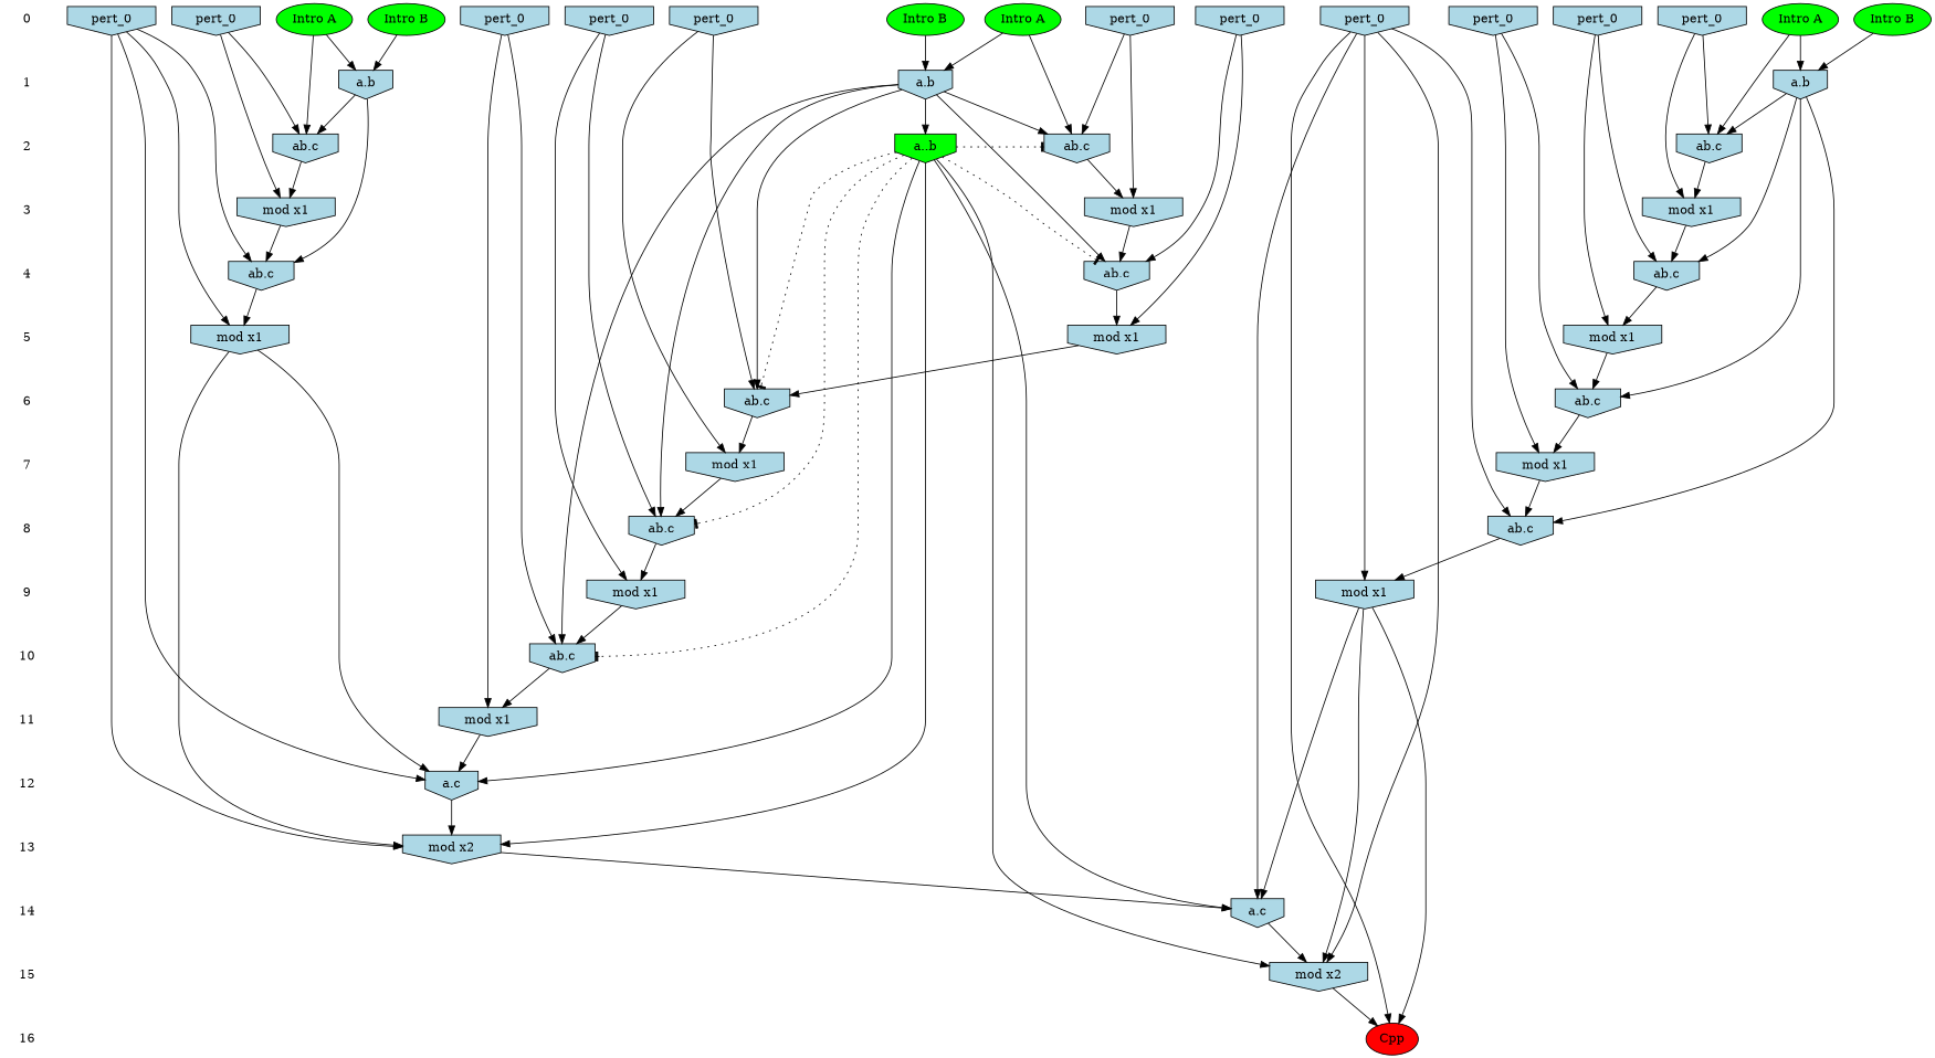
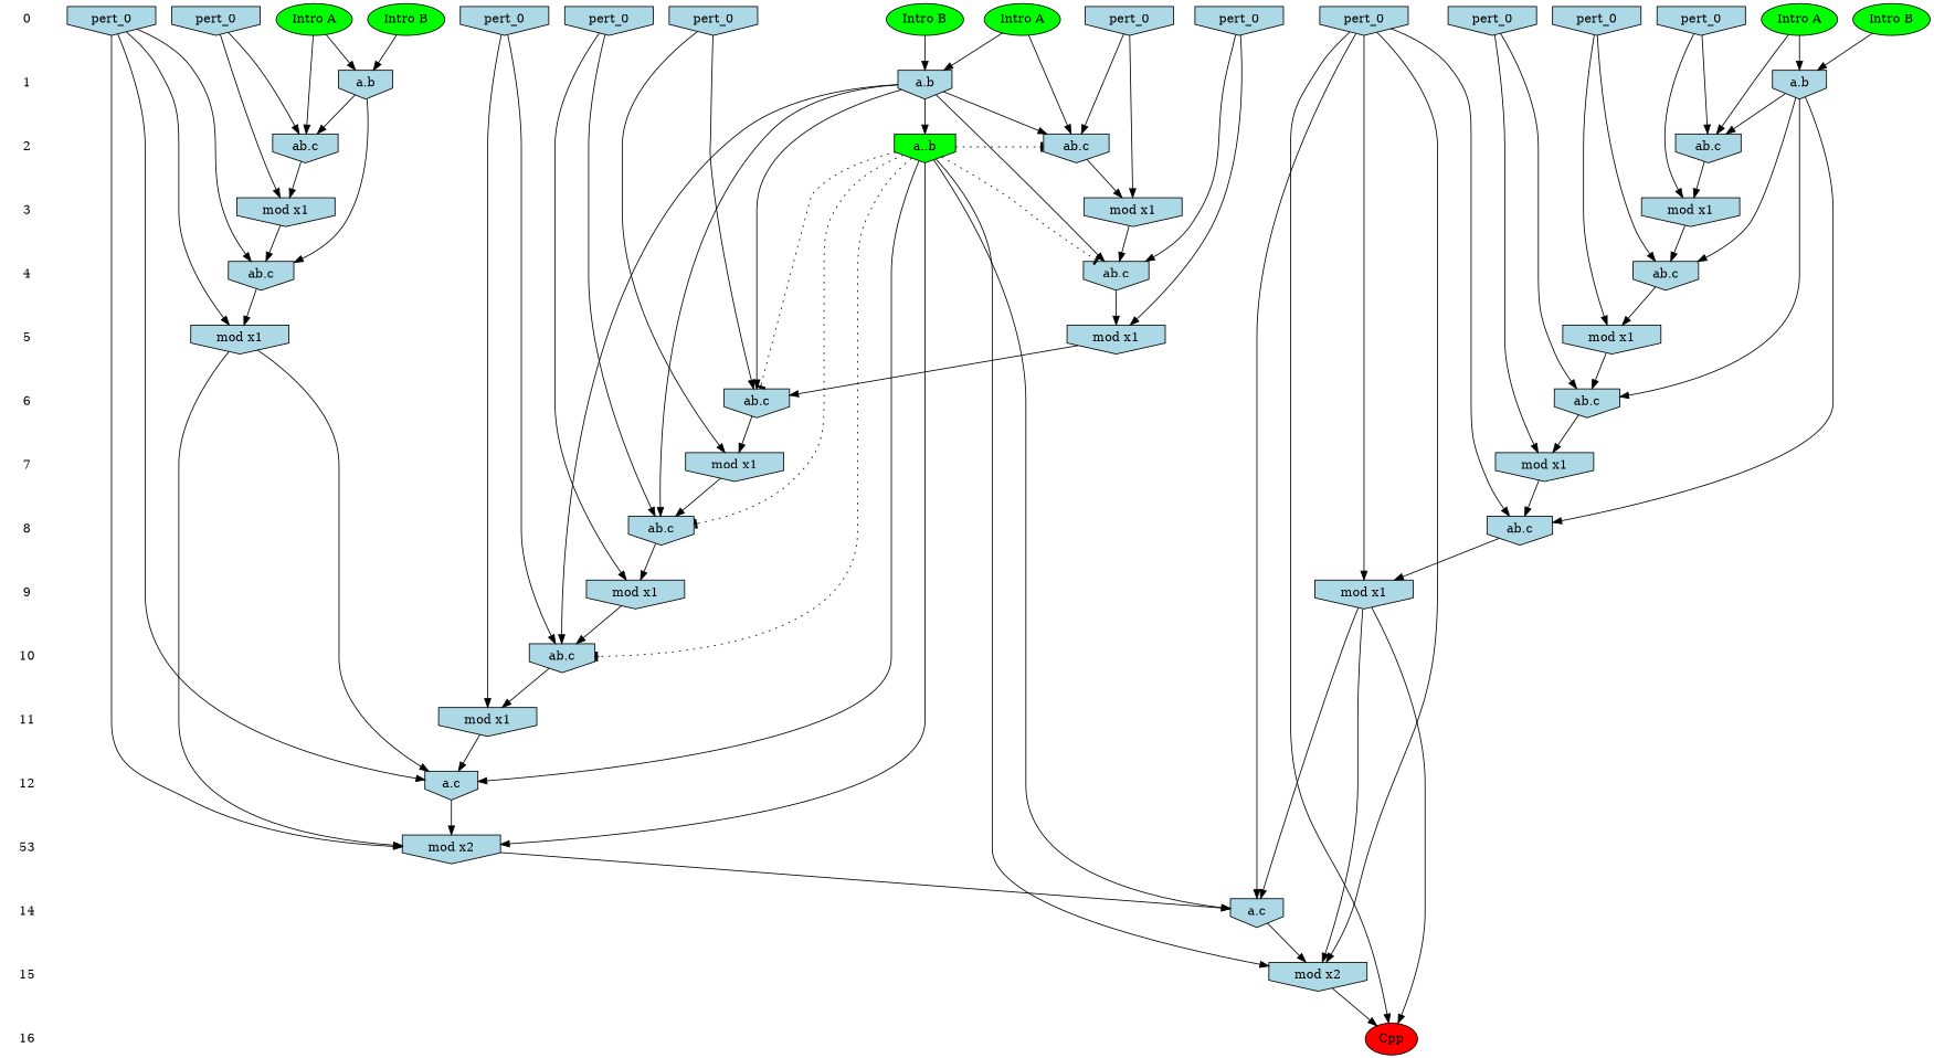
  digraph {
    ranksep=.5
    node [shape=invhouse fillcolor=lightblue style=filled]
    0 [shape=plaintext fillcolor="" style=""]
    n2 [fillcolor=green label="Intro A" shape=""]
    n3 [fillcolor=green label="Intro B" shape=""]
    n4 [fillcolor=green label="Intro A" shape=""]
    n5 [fillcolor=green label="Intro A" shape=""]
    n6 [fillcolor=green label="Intro B" shape=""]
    n7 [fillcolor=green label="Intro B" shape=""]
    n8 [label=pert_0]
    n9 [label=pert_0]
    n10 [label=pert_0]
    n11 [label=pert_0]
    n12 [label=pert_0]
    n13 [label=pert_0]
    n14 [label=pert_0]
    n15 [label=pert_0]
    n16 [label=pert_0]
    n17 [label=pert_0]
    n18 [label=pert_0]
    1 [shape=plaintext fillcolor="" style=""]
    n20 [label="a.b"]
    n21 [label="a.b"]
    n22 [label="a.b"]
    2 [shape=plaintext fillcolor="" style=""]
    n24 [label="ab.c"]
    n25 [label="ab.c"]
    n26 [label="ab.c"]
    n27 [fillcolor=green label="a..b"]
    3 [shape=plaintext fillcolor="" style=""]
    n29 [label="mod x1"]
    n30 [label="mod x1"]
    n31 [label="mod x1"]
    4 [shape=plaintext fillcolor="" style=""]
    n33 [label="ab.c"]
    n34 [label="ab.c"]
    n35 [label="ab.c"]
    5 [shape=plaintext fillcolor="" style=""]
    n37 [label="mod x1"]
    n38 [label="mod x1"]
    n39 [label="mod x1"]
    6 [shape=plaintext fillcolor="" style=""]
    n41 [label="ab.c"]
    n42 [label="ab.c"]
    7 [shape=plaintext fillcolor="" style=""]
    n44 [label="mod x1"]
    n45 [label="mod x1"]
    8 [shape=plaintext fillcolor="" style=""]
    n47 [label="ab.c"]
    n48 [label="ab.c"]
    9 [shape=plaintext fillcolor="" style=""]
    n50 [label="mod x1"]
    n51 [label="mod x1"]
    10 [shape=plaintext fillcolor="" style=""]
    n53 [label="ab.c"]
    11 [shape=plaintext fillcolor="" style=""]
    n55 [label="mod x1"]
    12 [shape=plaintext fillcolor="" style=""]
    n57 [label="a.c"]
-   13 [shape=plaintext fillcolor="" style=""]
+   13 [shape=plaintext label=53 fillcolor="" style=""]
    n59 [label="mod x2"]
    14 [shape=plaintext fillcolor="" style=""]
    n61 [label="a.c"]
    15 [shape=plaintext fillcolor="" style=""]
    n63 [label="mod x2"]
    16 [shape=plaintext fillcolor="" style=""]
    n65 [fillcolor=red label=Cpp shape=""]
    subgraph sub_1 {
      rank=same
      0
      n2
      n3
      n4
      n5
      n6
      n7
      n8
      n9
      n10
      n11
      n12
      n13
      n14
      n15
      n16
      n17
      n18
    }
    subgraph sub_2 {
      rank=same
      1
      n20
      n21
      n22
    }
    subgraph sub_3 {
      rank=same
      2
      n24
      n25
      n26
      n27
    }
    subgraph sub_4 {
      rank=same
      3
      n29
      n30
      n31
    }
    subgraph sub_5 {
      rank=same
      4
      n33
      n34
      n35
    }
    subgraph sub_6 {
      rank=same
      5
      n37
      n38
      n39
    }
    subgraph sub_7 {
      rank=same
      6
      n41
      n42
    }
    subgraph sub_8 {
      rank=same
      7
      n44
      n45
    }
    subgraph sub_9 {
      rank=same
      8
      n47
      n48
    }
    subgraph sub_10 {
      rank=same
      9
      n50
      n51
    }
    subgraph sub_11 {
      rank=same
      10
      n53
    }
    subgraph sub_12 {
      rank=same
      11
      n55
    }
    subgraph sub_13 {
      rank=same
      12
      n57
    }
    subgraph sub_14 {
      rank=same
      13
      n59
    }
    subgraph sub_15 {
      rank=same
      14
      n61
    }
    subgraph sub_16 {
      rank=same
      15
      n63
    }
    subgraph sub_17 {
      rank=same
      16
      n65
    }
    0 -> 1 [style=invis]
    n2 -> n20
    n2 -> n25
    n3 -> n20
    n4 -> n22
    n4 -> n26
    n5 -> n21
    n5 -> n24
    n6 -> n22
    n7 -> n21
    n8 -> n24
    n8 -> n31
    n9 -> n41
    n9 -> n44
    n10 -> n47
    n10 -> n51
    n11 -> n25
    n11 -> n30
    n12 -> n42
    n12 -> n45
    n13 -> n34
    n13 -> n39
    n14 -> n53
    n14 -> n55
    n15 -> n48
    n15 -> n50
    n15 -> n61
    n15 -> n63
    n15 -> n65
    n16 -> n26
    n16 -> n29
    n17 -> n33
    n17 -> n37
    n17 -> n57
    n17 -> n59
    n18 -> n35
    n18 -> n38
    1 -> 2 [style=invis]
    n20 -> n25
    n20 -> n34
    n20 -> n42
    n20 -> n48
    n21 -> n24
    n21 -> n27
    n21 -> n35
    n21 -> n41
    n21 -> n47
    n21 -> n53
    n22 -> n26
    n22 -> n33
    2 -> 3 [style=invis]
    n24 -> n31
    n25 -> n30
    n26 -> n29
    n27 -> n24 [arrowhead=tee style=dotted]
    n27 -> n35 [arrowhead=tee style=dotted]
    n27 -> n41 [arrowhead=tee style=dotted]
    n27 -> n47 [arrowhead=tee style=dotted]
    n27 -> n53 [arrowhead=tee style=dotted]
    n27 -> n57
    n27 -> n59
    n27 -> n61
    n27 -> n63
    3 -> 4 [style=invis]
    n29 -> n33
    n30 -> n34
    n31 -> n35
    4 -> 5 [style=invis]
    n33 -> n37
    n34 -> n39
    n35 -> n38
    5 -> 6 [style=invis]
    n37 -> n57
    n37 -> n59
    n38 -> n41
    n39 -> n42
    6 -> 7 [style=invis]
    n41 -> n44
    n42 -> n45
    7 -> 8 [style=invis]
    n44 -> n47
    n45 -> n48
    8 -> 9 [style=invis]
    n47 -> n51
    n48 -> n50
    9 -> 10 [style=invis]
    n50 -> n61
    n50 -> n63
    n50 -> n65
    n51 -> n53
    10 -> 11 [style=invis]
    n53 -> n55
    11 -> 12 [style=invis]
    n55 -> n57
    12 -> 13 [style=invis]
    n57 -> n59
    13 -> 14 [style=invis]
    n59 -> n61
    14 -> 15 [style=invis]
    n61 -> n63
    15 -> 16 [style=invis]
    n63 -> n65
  }
